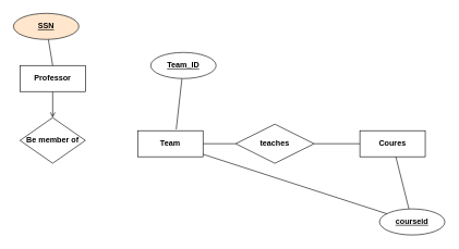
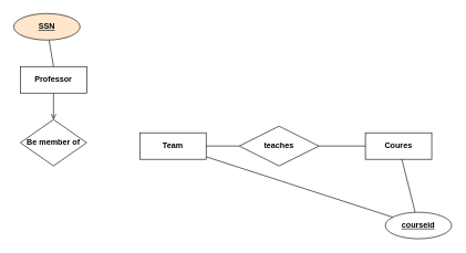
  <mxCell id="0" />
  <mxCell id="1" parent="0" />
  <mxCell id="2" style="edgeStyle=none;rounded=0;orthogonalLoop=1;jettySize=auto;html=1;entryX=0.5;entryY=0;entryDx=0;entryDy=0;endArrow=open;endFill=0;fontStyle=1;strokeWidth=1;" edge="1" parent="1" source="3" target="12"><mxGeometry relative="1" as="geometry" /></mxCell>
  <mxCell id="3" value="Professor" style="whiteSpace=wrap;html=1;align=center;fontStyle=1;strokeWidth=1;" vertex="1" parent="1"><mxGeometry x="30" y="100" width="100" height="40" as="geometry" /></mxCell>
  <mxCell id="4" value="Coures" style="whiteSpace=wrap;html=1;align=center;fontStyle=1;strokeWidth=1;" vertex="1" parent="1"><mxGeometry x="550" y="200" width="100" height="40" as="geometry" /></mxCell>
  <mxCell id="5" style="edgeStyle=none;rounded=0;orthogonalLoop=1;jettySize=auto;html=1;endArrow=none;endFill=0;fontStyle=1;strokeWidth=1;" edge="1" parent="1" source="6" target="4"><mxGeometry relative="1" as="geometry" /></mxCell>
  <mxCell id="6" value="courseid" style="ellipse;whiteSpace=wrap;html=1;align=center;fontStyle=5;strokeWidth=1;" vertex="1" parent="1"><mxGeometry x="580" y="320" width="100" height="40" as="geometry" /></mxCell>
  <mxCell id="7" style="edgeStyle=none;rounded=0;orthogonalLoop=1;jettySize=auto;html=1;entryX=0.5;entryY=0;entryDx=0;entryDy=0;endArrow=none;endFill=0;fontStyle=1;strokeWidth=1;" edge="1" parent="1" source="8" target="3"><mxGeometry relative="1" as="geometry" /></mxCell>
  <mxCell id="8" value="SSN" style="ellipse;whiteSpace=wrap;html=1;align=center;fontStyle=5;strokeWidth=1;fillColor=#ffe6cc;" vertex="1" parent="1"><mxGeometry x="20" y="20" width="100" height="40" as="geometry" /></mxCell>
  <mxCell id="9" style="rounded=0;orthogonalLoop=1;jettySize=auto;html=1;endArrow=none;endFill=0;fontStyle=1;strokeWidth=1;" edge="1" parent="1" source="11" target="4"><mxGeometry relative="1" as="geometry" /></mxCell>
  <mxCell id="10" style="edgeStyle=none;rounded=0;orthogonalLoop=1;jettySize=auto;html=1;endArrow=none;endFill=0;fontStyle=1;strokeWidth=1;" edge="1" parent="1" source="11" target="14"><mxGeometry relative="1" as="geometry" /></mxCell>
  <mxCell id="11" value="teaches" style="shape=rhombus;perimeter=rhombusPerimeter;whiteSpace=wrap;html=1;align=center;fontStyle=1;strokeWidth=1;" vertex="1" parent="1"><mxGeometry x="360" y="190" width="120" height="60" as="geometry" /></mxCell>
  <mxCell id="12" value="Be member of" style="shape=rhombus;perimeter=rhombusPerimeter;whiteSpace=wrap;html=1;align=center;fontStyle=1;strokeWidth=1;" vertex="1" parent="1"><mxGeometry x="30" y="180" width="100" height="70" as="geometry" /></mxCell>
  <mxCell id="13" style="edgeStyle=none;rounded=0;orthogonalLoop=1;jettySize=auto;html=1;endArrow=none;endFill=0;fontStyle=1;strokeWidth=1;" edge="1" parent="1" source="14" target="6"><mxGeometry relative="1" as="geometry" /></mxCell>
  <mxCell id="14" value="Team" style="whiteSpace=wrap;html=1;align=center;fontStyle=1;strokeWidth=1;" vertex="1" parent="1"><mxGeometry x="210" y="200" width="100" height="40" as="geometry" /></mxCell>
- <mxCell id="15" style="edgeStyle=none;rounded=0;orthogonalLoop=1;jettySize=auto;html=1;entryX=0.59;entryY=-0.05;entryDx=0;entryDy=0;entryPerimeter=0;endArrow=none;endFill=0;fontStyle=1;strokeWidth=1;" edge="1" parent="1" source="16" target="14"><mxGeometry relative="1" as="geometry" /></mxCell>
- <mxCell id="16" value="Team_ID" style="ellipse;whiteSpace=wrap;html=1;align=center;fontStyle=5;strokeWidth=1;" vertex="1" parent="1"><mxGeometry x="230" y="80" width="100" height="40" as="geometry" /></mxCell>
